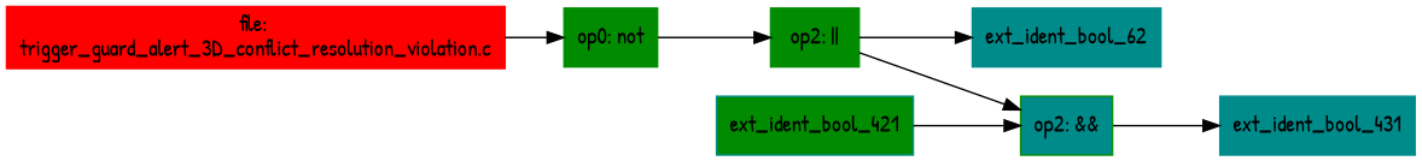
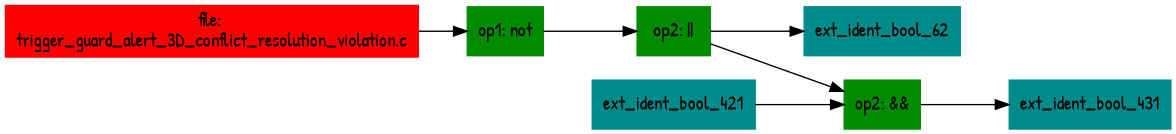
  digraph {
    fontname="Patrick Hand"
    rankdir=LR
    node [color=green4 fontname="Patrick Hand" shape=box style=filled]
    edge [fontname="Patrick Hand"]
    n1 [color=red label="file: \ntrigger_guard_alert_3D_conflict_resolution_violation.c"]
-   n2 [label="op0: not"]
+   n2 [label="op1: not"]
    n3 [label="op2: ||"]
    n4 [color=cyan4 label=ext_ident_bool_62]
-   n5 [label="op2: &&" fillcolor=cyan4]
+   n5 [label="op2: &&"]
    n6 [color=cyan4 label=ext_ident_bool_431]
-   n7 [color=cyan4 label=ext_ident_bool_421 fillcolor=green4]
+   n7 [color=cyan4 label=ext_ident_bool_421]
    n1 -> n2
    n2 -> n3
    n3 -> n4
    n3 -> n5
    n5 -> n6
    n7 -> n5
  }
